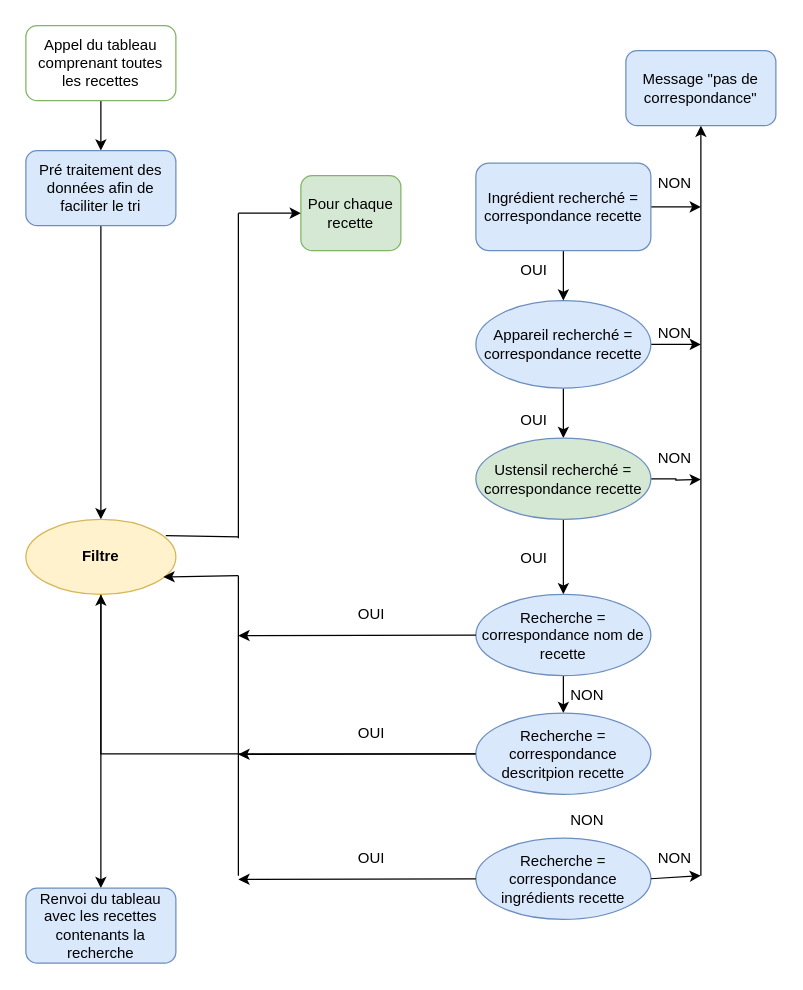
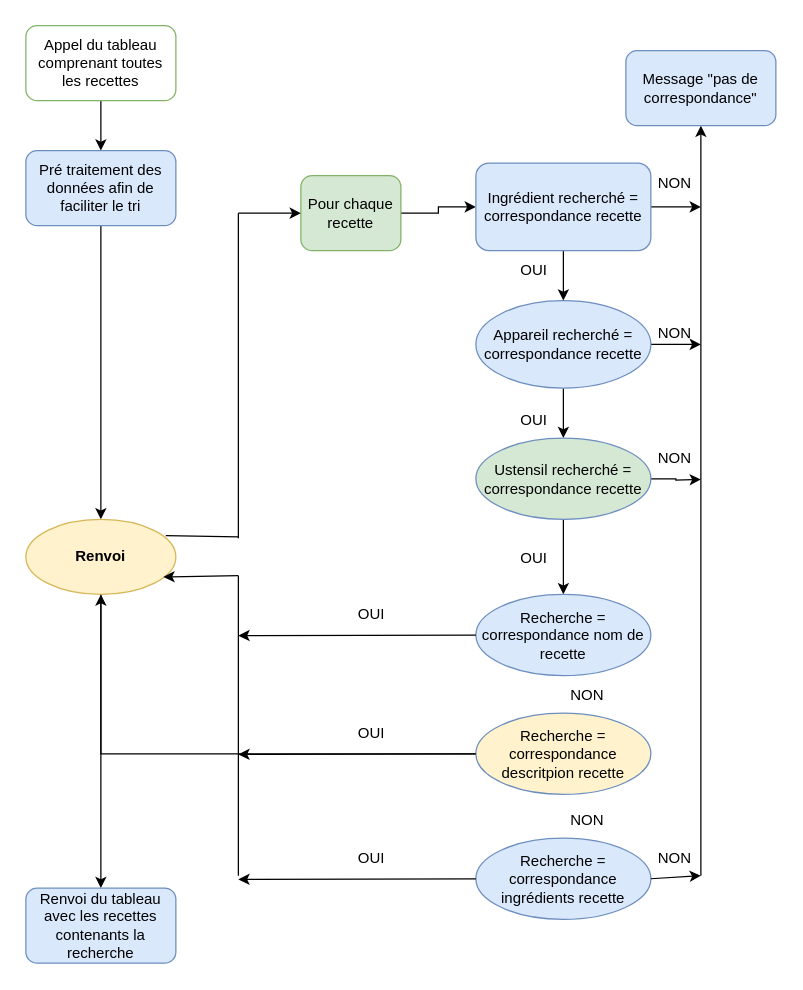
  <mxCell id="0" />
  <mxCell id="1" parent="0" />
  <mxCell id="2" value="" style="edgeStyle=orthogonalEdgeStyle;rounded=0;orthogonalLoop=1;jettySize=auto;html=1;" parent="1" source="3" target="5" edge="1"><mxGeometry relative="1" as="geometry" /></mxCell>
  <mxCell id="3" value="Appel du tableau comprenant toutes les recettes" style="whiteSpace=wrap;html=1;fillColor=#ffffff;strokeColor=#82b366;rounded=1;" parent="1" vertex="1"><mxGeometry x="20" y="20" width="120" height="60" as="geometry" /></mxCell>
  <mxCell id="4" value="" style="edgeStyle=orthogonalEdgeStyle;rounded=0;orthogonalLoop=1;jettySize=auto;html=1;" parent="1" source="5" target="7" edge="1"><mxGeometry relative="1" as="geometry" /></mxCell>
  <mxCell id="5" value="Pré traitement des données afin de faciliter le tri" style="whiteSpace=wrap;html=1;fillColor=#dae8fc;strokeColor=#6c8ebf;rounded=1;" parent="1" vertex="1"><mxGeometry x="20" y="120" width="120" height="60" as="geometry" /></mxCell>
  <mxCell id="6" style="edgeStyle=orthogonalEdgeStyle;rounded=0;orthogonalLoop=1;jettySize=auto;html=1;" edge="1" parent="1" source="7" target="29"><mxGeometry relative="1" as="geometry"><mxPoint x="80" y="740" as="targetPoint" /></mxGeometry></mxCell>
- <mxCell id="7" value="&lt;b&gt;Filtre&lt;/b&gt;" style="ellipse;whiteSpace=wrap;html=1;fillColor=#fff2cc;strokeColor=#d6b656;rounded=1;" parent="1" vertex="1"><mxGeometry x="20" y="415" width="120" height="60" as="geometry" /></mxCell>
+ <mxCell id="7" value="&lt;b&gt;Renvoi&lt;/b&gt;" style="ellipse;whiteSpace=wrap;html=1;fillColor=#fff2cc;strokeColor=#d6b656;rounded=1;" parent="1" vertex="1"><mxGeometry x="20" y="415" width="120" height="60" as="geometry" /></mxCell>
+ <mxCell id="8" value="" style="edgeStyle=orthogonalEdgeStyle;rounded=0;orthogonalLoop=1;jettySize=auto;html=1;" parent="1" source="9" target="15" edge="1"><mxGeometry relative="1" as="geometry" /></mxCell>
  <mxCell id="9" value="Pour chaque recette" style="rounded=1;whiteSpace=wrap;html=1;fillColor=#d5e8d4;strokeColor=#82b366;" parent="1" vertex="1"><mxGeometry x="240" y="140" width="80" height="60" as="geometry" /></mxCell>
  <mxCell id="10" value="" style="edgeStyle=orthogonalEdgeStyle;rounded=0;orthogonalLoop=1;jettySize=auto;html=1;" parent="1" source="12" target="18" edge="1"><mxGeometry relative="1" as="geometry" /></mxCell>
  <mxCell id="11" style="edgeStyle=orthogonalEdgeStyle;rounded=0;orthogonalLoop=1;jettySize=auto;html=1;exitX=1;exitY=0.5;exitDx=0;exitDy=0;" parent="1" source="12" edge="1"><mxGeometry relative="1" as="geometry"><mxPoint x="560" y="275" as="targetPoint" /></mxGeometry></mxCell>
  <mxCell id="12" value="&lt;span&gt;Appareil recherché =&lt;/span&gt;&lt;br&gt;&lt;span&gt;correspondance recette&lt;/span&gt;" style="ellipse;whiteSpace=wrap;html=1;fillColor=#dae8fc;strokeColor=#6c8ebf;rounded=1;" parent="1" vertex="1"><mxGeometry x="380" y="240" width="140" height="70" as="geometry" /></mxCell>
  <mxCell id="13" value="" style="edgeStyle=orthogonalEdgeStyle;rounded=0;orthogonalLoop=1;jettySize=auto;html=1;" parent="1" source="15" target="12" edge="1"><mxGeometry relative="1" as="geometry" /></mxCell>
  <mxCell id="14" style="edgeStyle=orthogonalEdgeStyle;rounded=0;orthogonalLoop=1;jettySize=auto;html=1;exitX=1;exitY=0.5;exitDx=0;exitDy=0;" parent="1" source="15" edge="1"><mxGeometry relative="1" as="geometry"><mxPoint x="560" y="165" as="targetPoint" /></mxGeometry></mxCell>
  <mxCell id="15" value="Ingrédient recherché =&lt;br&gt;correspondance recette" style="whiteSpace=wrap;html=1;fillColor=#dae8fc;strokeColor=#6c8ebf;rounded=1;" parent="1" vertex="1"><mxGeometry x="380" y="130" width="140" height="70" as="geometry" /></mxCell>
  <mxCell id="16" style="edgeStyle=orthogonalEdgeStyle;rounded=0;orthogonalLoop=1;jettySize=auto;html=1;exitX=1;exitY=0.5;exitDx=0;exitDy=0;" parent="1" source="18" edge="1"><mxGeometry relative="1" as="geometry"><mxPoint x="560" y="383" as="targetPoint" /></mxGeometry></mxCell>
  <mxCell id="17" value="" style="edgeStyle=orthogonalEdgeStyle;rounded=0;orthogonalLoop=1;jettySize=auto;html=1;" parent="1" source="18" target="23" edge="1"><mxGeometry relative="1" as="geometry" /></mxCell>
  <mxCell id="18" value="&lt;span&gt;Ustensil recherché =&lt;/span&gt;&lt;br&gt;&lt;span&gt;correspondance recette&lt;/span&gt;" style="ellipse;whiteSpace=wrap;html=1;fillColor=#d5e8d4;strokeColor=#6c8ebf;rounded=1;" parent="1" vertex="1"><mxGeometry x="380" y="350" width="140" height="65" as="geometry" /></mxCell>
  <mxCell id="19" value="" style="endArrow=none;html=1;rounded=0;exitX=0.933;exitY=0.217;exitDx=0;exitDy=0;exitPerimeter=0;" parent="1" source="7" edge="1"><mxGeometry width="50" height="50" relative="1" as="geometry"><mxPoint x="310" y="300" as="sourcePoint" /><mxPoint x="190" y="429" as="targetPoint" /></mxGeometry></mxCell>
  <mxCell id="20" value="" style="endArrow=none;html=1;rounded=0;" parent="1" edge="1"><mxGeometry width="50" height="50" relative="1" as="geometry"><mxPoint x="190" y="430" as="sourcePoint" /><mxPoint x="190" y="170" as="targetPoint" /></mxGeometry></mxCell>
  <mxCell id="21" value="" style="endArrow=classic;html=1;rounded=0;entryX=0;entryY=0.5;entryDx=0;entryDy=0;" parent="1" target="9" edge="1"><mxGeometry width="50" height="50" relative="1" as="geometry"><mxPoint x="190" y="170" as="sourcePoint" /><mxPoint x="360" y="250" as="targetPoint" /></mxGeometry></mxCell>
- <mxCell id="22" value="" style="edgeStyle=orthogonalEdgeStyle;rounded=0;orthogonalLoop=1;jettySize=auto;html=1;" parent="1" source="23" target="25" edge="1"><mxGeometry relative="1" as="geometry" /></mxCell>
  <mxCell id="23" value="Recherche =&lt;br&gt;&lt;span&gt;correspondance nom de recette&lt;/span&gt;" style="ellipse;whiteSpace=wrap;html=1;fillColor=#dae8fc;strokeColor=#6c8ebf;rounded=1;" parent="1" vertex="1"><mxGeometry x="380" y="475" width="140" height="65" as="geometry" /></mxCell>
  <mxCell id="24" value="" style="edgeStyle=orthogonalEdgeStyle;rounded=0;orthogonalLoop=1;jettySize=auto;html=1;" parent="1" source="25" target="7" edge="1"><mxGeometry relative="1" as="geometry" /></mxCell>
- <mxCell id="25" value="Recherche =&lt;br&gt;&lt;span&gt;correspondance descritpion recette&lt;/span&gt;" style="ellipse;whiteSpace=wrap;html=1;fillColor=#dae8fc;strokeColor=#6c8ebf;rounded=1;" parent="1" vertex="1"><mxGeometry x="380" y="570" width="140" height="65" as="geometry" /></mxCell>
+ <mxCell id="25" value="Recherche =&lt;br&gt;&lt;span&gt;correspondance descritpion recette&lt;/span&gt;" style="ellipse;whiteSpace=wrap;html=1;fillColor=#fff2cc;strokeColor=#6c8ebf;rounded=1;" parent="1" vertex="1"><mxGeometry x="380" y="570" width="140" height="65" as="geometry" /></mxCell>
  <mxCell id="26" value="Recherche =&lt;br&gt;&lt;span&gt;correspondance ingrédients recette&lt;/span&gt;" style="ellipse;whiteSpace=wrap;html=1;fillColor=#dae8fc;strokeColor=#6c8ebf;rounded=1;" parent="1" vertex="1"><mxGeometry x="380" y="670" width="140" height="65" as="geometry" /></mxCell>
  <mxCell id="27" value="" style="endArrow=none;html=1;rounded=0;" edge="1" parent="1"><mxGeometry width="50" height="50" relative="1" as="geometry"><mxPoint x="190" y="460" as="sourcePoint" /><mxPoint x="190" y="700" as="targetPoint" /></mxGeometry></mxCell>
  <mxCell id="28" value="" style="endArrow=classic;html=1;rounded=0;entryX=0.917;entryY=0.767;entryDx=0;entryDy=0;entryPerimeter=0;" edge="1" parent="1" target="7"><mxGeometry width="50" height="50" relative="1" as="geometry"><mxPoint x="190" y="460" as="sourcePoint" /><mxPoint x="360" y="580" as="targetPoint" /></mxGeometry></mxCell>
  <mxCell id="29" value="Renvoi du tableau avec les recettes contenants la recherche" style="rounded=1;whiteSpace=wrap;html=1;fillColor=#dae8fc;strokeColor=#6c8ebf;" vertex="1" parent="1"><mxGeometry x="20" y="710" width="120" height="60" as="geometry" /></mxCell>
  <mxCell id="30" value="" style="endArrow=classic;html=1;rounded=0;exitX=0;exitY=0.5;exitDx=0;exitDy=0;" edge="1" parent="1" source="23"><mxGeometry width="50" height="50" relative="1" as="geometry"><mxPoint x="310" y="630" as="sourcePoint" /><mxPoint x="190" y="508" as="targetPoint" /></mxGeometry></mxCell>
  <mxCell id="31" value="" style="endArrow=classic;html=1;rounded=0;exitX=0;exitY=0.5;exitDx=0;exitDy=0;" edge="1" parent="1" source="25"><mxGeometry width="50" height="50" relative="1" as="geometry"><mxPoint x="390" y="517.5" as="sourcePoint" /><mxPoint x="190" y="603" as="targetPoint" /></mxGeometry></mxCell>
  <mxCell id="32" value="" style="endArrow=classic;html=1;rounded=0;exitX=0;exitY=0.5;exitDx=0;exitDy=0;" edge="1" parent="1" source="26"><mxGeometry width="50" height="50" relative="1" as="geometry"><mxPoint x="390" y="612.5" as="sourcePoint" /><mxPoint x="190" y="703" as="targetPoint" /></mxGeometry></mxCell>
  <mxCell id="33" value="" style="endArrow=classic;html=1;rounded=0;" edge="1" parent="1"><mxGeometry width="50" height="50" relative="1" as="geometry"><mxPoint x="560" y="700" as="sourcePoint" /><mxPoint x="560" y="100" as="targetPoint" /></mxGeometry></mxCell>
  <mxCell id="34" value="Message &quot;pas de correspondance&quot;" style="rounded=1;whiteSpace=wrap;html=1;fillColor=#dae8fc;strokeColor=#6c8ebf;" vertex="1" parent="1"><mxGeometry x="500" y="40" width="120" height="60" as="geometry" /></mxCell>
  <mxCell id="35" value="" style="endArrow=classic;html=1;rounded=0;exitX=1;exitY=0.5;exitDx=0;exitDy=0;" edge="1" parent="1" source="26"><mxGeometry width="50" height="50" relative="1" as="geometry"><mxPoint x="310" y="720" as="sourcePoint" /><mxPoint x="560" y="700" as="targetPoint" /></mxGeometry></mxCell>
  <mxCell id="36" value="OUI" style="text;strokeColor=none;fillColor=none;align=left;verticalAlign=middle;spacingLeft=4;spacingRight=4;overflow=hidden;points=[[0,0.5],[1,0.5]];portConstraint=eastwest;rotatable=0;" vertex="1" parent="1"><mxGeometry x="280" y="670" width="80" height="30" as="geometry" /></mxCell>
  <mxCell id="37" value="OUI" style="text;strokeColor=none;fillColor=none;align=left;verticalAlign=middle;spacingLeft=4;spacingRight=4;overflow=hidden;points=[[0,0.5],[1,0.5]];portConstraint=eastwest;rotatable=0;" vertex="1" parent="1"><mxGeometry x="280" y="570" width="80" height="30" as="geometry" /></mxCell>
  <mxCell id="38" value="OUI" style="text;strokeColor=none;fillColor=none;align=left;verticalAlign=middle;spacingLeft=4;spacingRight=4;overflow=hidden;points=[[0,0.5],[1,0.5]];portConstraint=eastwest;rotatable=0;" vertex="1" parent="1"><mxGeometry x="280" y="475" width="80" height="30" as="geometry" /></mxCell>
  <mxCell id="39" value="OUI" style="text;strokeColor=none;fillColor=none;align=left;verticalAlign=middle;spacingLeft=4;spacingRight=4;overflow=hidden;points=[[0,0.5],[1,0.5]];portConstraint=eastwest;rotatable=0;" vertex="1" parent="1"><mxGeometry x="410" y="200" width="80" height="30" as="geometry" /></mxCell>
  <mxCell id="40" value="OUI" style="text;strokeColor=none;fillColor=none;align=left;verticalAlign=middle;spacingLeft=4;spacingRight=4;overflow=hidden;points=[[0,0.5],[1,0.5]];portConstraint=eastwest;rotatable=0;" vertex="1" parent="1"><mxGeometry x="410" y="320" width="80" height="30" as="geometry" /></mxCell>
  <mxCell id="41" value="OUI" style="text;strokeColor=none;fillColor=none;align=left;verticalAlign=middle;spacingLeft=4;spacingRight=4;overflow=hidden;points=[[0,0.5],[1,0.5]];portConstraint=eastwest;rotatable=0;" vertex="1" parent="1"><mxGeometry x="410" y="430" width="80" height="30" as="geometry" /></mxCell>
  <mxCell id="42" value="NON" style="text;strokeColor=none;fillColor=none;align=left;verticalAlign=middle;spacingLeft=4;spacingRight=4;overflow=hidden;points=[[0,0.5],[1,0.5]];portConstraint=eastwest;rotatable=0;" vertex="1" parent="1"><mxGeometry x="520" y="130" width="80" height="30" as="geometry" /></mxCell>
  <mxCell id="43" value="NON" style="text;strokeColor=none;fillColor=none;align=left;verticalAlign=middle;spacingLeft=4;spacingRight=4;overflow=hidden;points=[[0,0.5],[1,0.5]];portConstraint=eastwest;rotatable=0;" vertex="1" parent="1"><mxGeometry x="520" y="250" width="80" height="30" as="geometry" /></mxCell>
  <mxCell id="44" value="NON" style="text;strokeColor=none;fillColor=none;align=left;verticalAlign=middle;spacingLeft=4;spacingRight=4;overflow=hidden;points=[[0,0.5],[1,0.5]];portConstraint=eastwest;rotatable=0;" vertex="1" parent="1"><mxGeometry x="520" y="350" width="80" height="30" as="geometry" /></mxCell>
  <mxCell id="45" value="NON" style="text;strokeColor=none;fillColor=none;align=left;verticalAlign=middle;spacingLeft=4;spacingRight=4;overflow=hidden;points=[[0,0.5],[1,0.5]];portConstraint=eastwest;rotatable=0;" vertex="1" parent="1"><mxGeometry x="520" y="670" width="80" height="30" as="geometry" /></mxCell>
  <mxCell id="46" value="NON" style="text;strokeColor=none;fillColor=none;align=left;verticalAlign=middle;spacingLeft=4;spacingRight=4;overflow=hidden;points=[[0,0.5],[1,0.5]];portConstraint=eastwest;rotatable=0;" vertex="1" parent="1"><mxGeometry x="450" y="540" width="80" height="30" as="geometry" /></mxCell>
  <mxCell id="47" value="NON" style="text;strokeColor=none;fillColor=none;align=left;verticalAlign=middle;spacingLeft=4;spacingRight=4;overflow=hidden;points=[[0,0.5],[1,0.5]];portConstraint=eastwest;rotatable=0;" vertex="1" parent="1"><mxGeometry x="450" y="640" width="80" height="30" as="geometry" /></mxCell>
